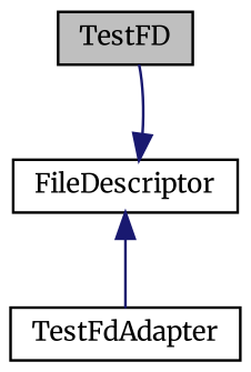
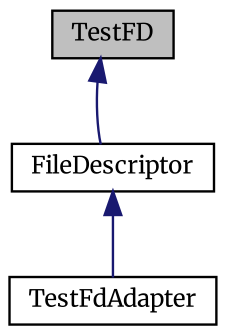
  digraph {
    fontname=Merriweather
    node [color=black fillcolor=white fontname=Merriweather fontsize=10 shape=record style=filled]
    edge [color=midnightblue dir=back fontname=Merriweather fontsize=10 labelfontname=Helvetica labelfontsize=10 style=solid]
    n1 [fillcolor=grey75 fontcolor=black height=0.2 label=TestFD width=0.4]
    n2 [height=0.2 label=TestFdAdapter width=0.4]
    n3 [height=0.2 label=FileDescriptor width=0.4]
-   n3 -> n1
+   n1 -> n3
    n3 -> n2
  }
